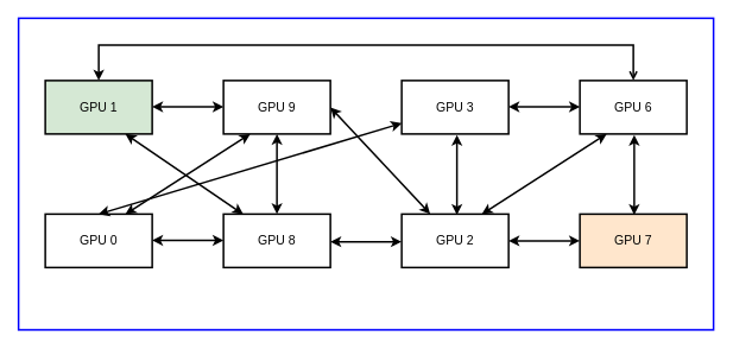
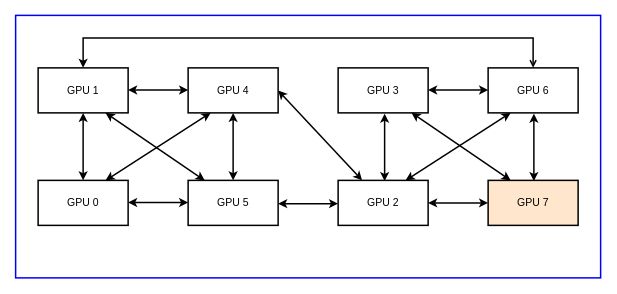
  <mxCell id="0" />
  <mxCell id="1" parent="0" />
  <mxCell id="2" value="" style="rounded=0;whiteSpace=wrap;html=1;strokeWidth=2;fontSize=14;strokeColor=#0000FF;" vertex="1" parent="1"><mxGeometry x="20" y="20" width="780" height="350" as="geometry" /></mxCell>
  <mxCell id="3" value="front" parent="0" />
- <mxCell id="4" value="&lt;font style=&quot;font-size: 14px;&quot;&gt;GPU 1&lt;/font&gt;" style="rounded=0;whiteSpace=wrap;html=1;strokeWidth=2;fillColor=#d5e8d4;" vertex="1" parent="3"><mxGeometry x="50" y="90" width="120" height="60" as="geometry" /></mxCell>
+ <mxCell id="4" value="&lt;font style=&quot;font-size: 14px;&quot;&gt;GPU 1&lt;/font&gt;" style="rounded=0;whiteSpace=wrap;html=1;strokeWidth=2;" vertex="1" parent="3"><mxGeometry x="50" y="90" width="120" height="60" as="geometry" /></mxCell>
  <mxCell id="5" value="&lt;font style=&quot;font-size: 14px;&quot;&gt;GPU 2&lt;/font&gt;" style="rounded=0;whiteSpace=wrap;html=1;strokeWidth=2;" vertex="1" parent="3"><mxGeometry x="450" y="240" width="120" height="60" as="geometry" /></mxCell>
  <mxCell id="6" value="&lt;font style=&quot;font-size: 14px;&quot;&gt;GPU 3&lt;/font&gt;" style="rounded=0;whiteSpace=wrap;html=1;strokeWidth=2;" vertex="1" parent="3"><mxGeometry x="450" y="90" width="120" height="60" as="geometry" /></mxCell>
- <mxCell id="7" value="&lt;font style=&quot;font-size: 14px;&quot;&gt;GPU 8&lt;/font&gt;" style="rounded=0;whiteSpace=wrap;html=1;strokeWidth=2;" vertex="1" parent="3"><mxGeometry x="250" y="240" width="120" height="60" as="geometry" /></mxCell>
+ <mxCell id="7" value="&lt;font style=&quot;font-size: 14px;&quot;&gt;GPU 5&lt;/font&gt;" style="rounded=0;whiteSpace=wrap;html=1;strokeWidth=2;" vertex="1" parent="3"><mxGeometry x="250" y="240" width="120" height="60" as="geometry" /></mxCell>
  <mxCell id="8" value="&lt;font style=&quot;font-size: 14px;&quot;&gt;GPU 0&lt;/font&gt;" style="rounded=0;whiteSpace=wrap;html=1;strokeWidth=2;" vertex="1" parent="3"><mxGeometry x="50" y="240" width="120" height="60" as="geometry" /></mxCell>
- <mxCell id="9" value="&lt;font style=&quot;font-size: 14px;&quot;&gt;GPU 9&lt;br&gt;&lt;/font&gt;" style="rounded=0;whiteSpace=wrap;html=1;strokeWidth=2;" vertex="1" parent="3"><mxGeometry x="250" y="90" width="120" height="60" as="geometry" /></mxCell>
+ <mxCell id="9" value="&lt;font style=&quot;font-size: 14px;&quot;&gt;GPU 4&lt;br&gt;&lt;/font&gt;" style="rounded=0;whiteSpace=wrap;html=1;strokeWidth=2;" vertex="1" parent="3"><mxGeometry x="250" y="90" width="120" height="60" as="geometry" /></mxCell>
  <mxCell id="10" value="&lt;font style=&quot;font-size: 14px;&quot;&gt;GPU 7&lt;/font&gt;" style="rounded=0;whiteSpace=wrap;html=1;strokeWidth=2;fillColor=#ffe6cc;" vertex="1" parent="3"><mxGeometry x="650" y="240" width="120" height="60" as="geometry" /></mxCell>
  <mxCell id="11" value="&lt;font style=&quot;font-size: 14px;&quot;&gt;GPU 6&lt;/font&gt;" style="rounded=0;whiteSpace=wrap;html=1;strokeWidth=2;" vertex="1" parent="3"><mxGeometry x="650" y="90" width="120" height="60" as="geometry" /></mxCell>
- <mxCell id="12" value="" style="endArrow=classic;startArrow=classic;html=1;rounded=0;fontSize=14;strokeWidth=2;exitX=0.5;exitY=0;exitDx=0;exitDy=0;" edge="1" parent="3" source="8" target="6"><mxGeometry width="50" height="50" relative="1" as="geometry"><mxPoint x="370" y="330" as="sourcePoint" /><mxPoint x="420" y="280" as="targetPoint" /></mxGeometry></mxCell>
+ <mxCell id="12" value="" style="endArrow=classic;startArrow=classic;html=1;rounded=0;fontSize=14;strokeWidth=2;exitX=0.5;exitY=0;exitDx=0;exitDy=0;entryX=0.5;entryY=1;entryDx=0;entryDy=0;" edge="1" parent="3" source="8" target="4"><mxGeometry width="50" height="50" relative="1" as="geometry"><mxPoint x="370" y="330" as="sourcePoint" /><mxPoint x="420" y="280" as="targetPoint" /></mxGeometry></mxCell>
  <mxCell id="13" value="" style="endArrow=classic;startArrow=classic;html=1;rounded=0;fontSize=14;strokeWidth=2;exitX=0.5;exitY=0;exitDx=0;exitDy=0;entryX=0.5;entryY=1;entryDx=0;entryDy=0;" edge="1" parent="3"><mxGeometry width="50" height="50" relative="1" as="geometry"><mxPoint x="310" y="240" as="sourcePoint" /><mxPoint x="310" y="150" as="targetPoint" /></mxGeometry></mxCell>
  <mxCell id="14" value="" style="endArrow=classic;startArrow=classic;html=1;rounded=0;fontSize=14;strokeWidth=2;exitX=0.5;exitY=0;exitDx=0;exitDy=0;entryX=0.5;entryY=1;entryDx=0;entryDy=0;" edge="1" parent="3"><mxGeometry width="50" height="50" relative="1" as="geometry"><mxPoint x="512" y="241" as="sourcePoint" /><mxPoint x="512" y="151" as="targetPoint" /></mxGeometry></mxCell>
  <mxCell id="15" value="" style="endArrow=classic;startArrow=classic;html=1;rounded=0;fontSize=14;strokeWidth=2;exitX=0.5;exitY=0;exitDx=0;exitDy=0;entryX=0.5;entryY=1;entryDx=0;entryDy=0;" edge="1" parent="3"><mxGeometry width="50" height="50" relative="1" as="geometry"><mxPoint x="711" y="241" as="sourcePoint" /><mxPoint x="711" y="151" as="targetPoint" /></mxGeometry></mxCell>
  <mxCell id="16" value="" style="endArrow=classic;startArrow=classic;html=1;rounded=0;strokeWidth=2;fontSize=14;exitX=1;exitY=0.5;exitDx=0;exitDy=0;" edge="1" parent="3" source="9" target="5"><mxGeometry width="50" height="50" relative="1" as="geometry"><mxPoint x="370" y="157" as="sourcePoint" /><mxPoint x="420" y="107" as="targetPoint" /></mxGeometry></mxCell>
  <mxCell id="17" value="" style="endArrow=classic;startArrow=classic;html=1;rounded=0;strokeWidth=2;fontSize=14;entryX=0;entryY=0.5;entryDx=0;entryDy=0;exitX=1;exitY=0.5;exitDx=0;exitDy=0;" edge="1" parent="3"><mxGeometry width="50" height="50" relative="1" as="geometry"><mxPoint x="370" y="271" as="sourcePoint" /><mxPoint x="450" y="271" as="targetPoint" /></mxGeometry></mxCell>
  <mxCell id="18" value="" style="endArrow=classic;startArrow=classic;html=1;rounded=0;strokeWidth=2;fontSize=14;entryX=0;entryY=0.5;entryDx=0;entryDy=0;exitX=1;exitY=0.5;exitDx=0;exitDy=0;" edge="1" parent="3"><mxGeometry width="50" height="50" relative="1" as="geometry"><mxPoint x="570" y="270" as="sourcePoint" /><mxPoint x="650" y="270" as="targetPoint" /></mxGeometry></mxCell>
  <mxCell id="19" value="" style="endArrow=classic;startArrow=classic;html=1;rounded=0;strokeWidth=2;fontSize=14;entryX=0;entryY=0.5;entryDx=0;entryDy=0;exitX=1;exitY=0.5;exitDx=0;exitDy=0;" edge="1" parent="3"><mxGeometry width="50" height="50" relative="1" as="geometry"><mxPoint x="170" y="269.5" as="sourcePoint" /><mxPoint x="250" y="269.5" as="targetPoint" /></mxGeometry></mxCell>
  <mxCell id="20" value="" style="endArrow=classic;startArrow=classic;html=1;rounded=0;strokeWidth=2;fontSize=14;entryX=0;entryY=0.5;entryDx=0;entryDy=0;exitX=1;exitY=0.5;exitDx=0;exitDy=0;" edge="1" parent="3"><mxGeometry width="50" height="50" relative="1" as="geometry"><mxPoint x="570" y="119.5" as="sourcePoint" /><mxPoint x="650" y="119.5" as="targetPoint" /></mxGeometry></mxCell>
  <mxCell id="21" value="" style="endArrow=classic;startArrow=classic;html=1;rounded=0;strokeWidth=2;fontSize=14;entryX=0;entryY=0.5;entryDx=0;entryDy=0;exitX=1;exitY=0.5;exitDx=0;exitDy=0;" edge="1" parent="3"><mxGeometry width="50" height="50" relative="1" as="geometry"><mxPoint x="170" y="119.5" as="sourcePoint" /><mxPoint x="250" y="119.5" as="targetPoint" /></mxGeometry></mxCell>
  <mxCell id="22" value="" style="endArrow=classic;startArrow=classic;html=1;rounded=0;strokeWidth=2;fontSize=14;exitX=0.75;exitY=0;exitDx=0;exitDy=0;entryX=0.25;entryY=1;entryDx=0;entryDy=0;" edge="1" parent="3" source="8" target="9"><mxGeometry width="50" height="50" relative="1" as="geometry"><mxPoint x="430" y="300" as="sourcePoint" /><mxPoint x="480" y="250" as="targetPoint" /></mxGeometry></mxCell>
  <mxCell id="23" value="" style="endArrow=classic;startArrow=classic;html=1;rounded=0;strokeWidth=2;fontSize=14;exitX=0.75;exitY=0;exitDx=0;exitDy=0;entryX=0.25;entryY=1;entryDx=0;entryDy=0;" edge="1" parent="3"><mxGeometry width="50" height="50" relative="1" as="geometry"><mxPoint x="540" y="240" as="sourcePoint" /><mxPoint x="680" y="150" as="targetPoint" /></mxGeometry></mxCell>
+ <mxCell id="24" value="" style="endArrow=classic;startArrow=classic;html=1;rounded=0;strokeWidth=2;fontSize=14;exitX=0.25;exitY=0;exitDx=0;exitDy=0;entryX=0.815;entryY=0.997;entryDx=0;entryDy=0;entryPerimeter=0;" edge="1" parent="3" source="10" target="6"><mxGeometry width="50" height="50" relative="1" as="geometry"><mxPoint x="550" y="250" as="sourcePoint" /><mxPoint x="690" y="160" as="targetPoint" /></mxGeometry></mxCell>
  <mxCell id="25" value="" style="endArrow=classic;startArrow=classic;html=1;rounded=0;strokeWidth=2;fontSize=14;exitX=0.25;exitY=0;exitDx=0;exitDy=0;entryX=0.815;entryY=0.997;entryDx=0;entryDy=0;entryPerimeter=0;" edge="1" parent="3"><mxGeometry width="50" height="50" relative="1" as="geometry"><mxPoint x="272.2" y="240.18" as="sourcePoint" /><mxPoint x="140" y="150" as="targetPoint" /></mxGeometry></mxCell>
  <mxCell id="26" value="" style="endArrow=open;startArrow=classic;html=1;rounded=0;strokeWidth=2;fontSize=14;entryX=0.5;entryY=0;entryDx=0;entryDy=0;exitX=0.5;exitY=0;exitDx=0;exitDy=0;" edge="1" parent="3" source="4" target="11"><mxGeometry width="50" height="50" relative="1" as="geometry"><mxPoint x="90" y="70" as="sourcePoint" /><mxPoint x="440" y="220" as="targetPoint" /><Array as="points"><mxPoint x="110" y="50" /><mxPoint x="710" y="50" /></Array></mxGeometry></mxCell>
